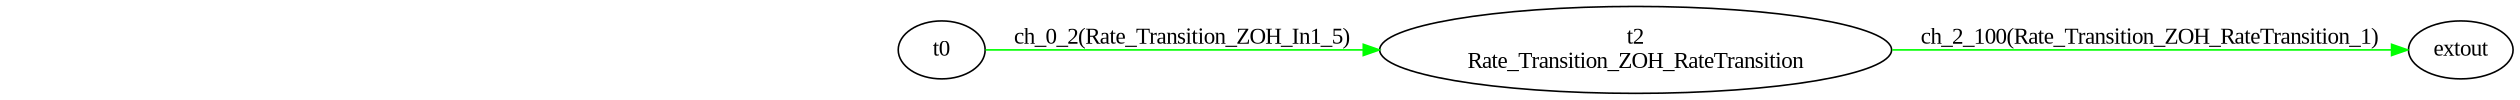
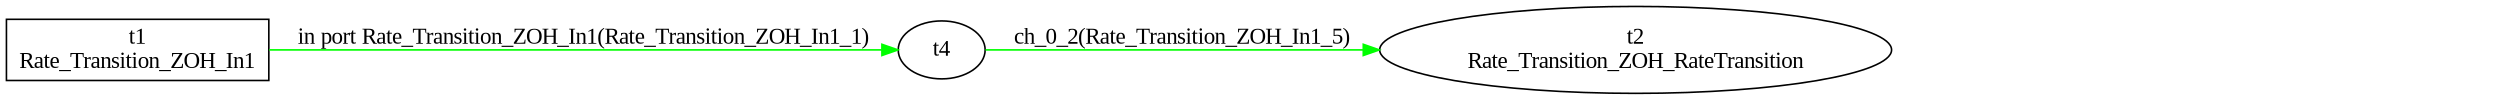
  digraph {
    fontname="Liberation Serif"
    rankdir=LR
    node [fontname="Liberation Serif"]
    edge [color=green fontname="Liberation Serif"]
    n1 [label="t2\nRate_Transition_ZOH_RateTransition"]
-   n2 [label=extout]
-   t0
-   n1 -> n2 [label="ch_2_100(Rate_Transition_ZOH_RateTransition_1)"]
+   t0 [label=t4]
+   n4 [label="t1\nRate_Transition_ZOH_In1" shape=box]
    t0 -> n1 [label="ch_0_2(Rate_Transition_ZOH_In1_5)"]
+   n4 -> t0 [label="in port Rate_Transition_ZOH_In1(Rate_Transition_ZOH_In1_1)"]
  }
